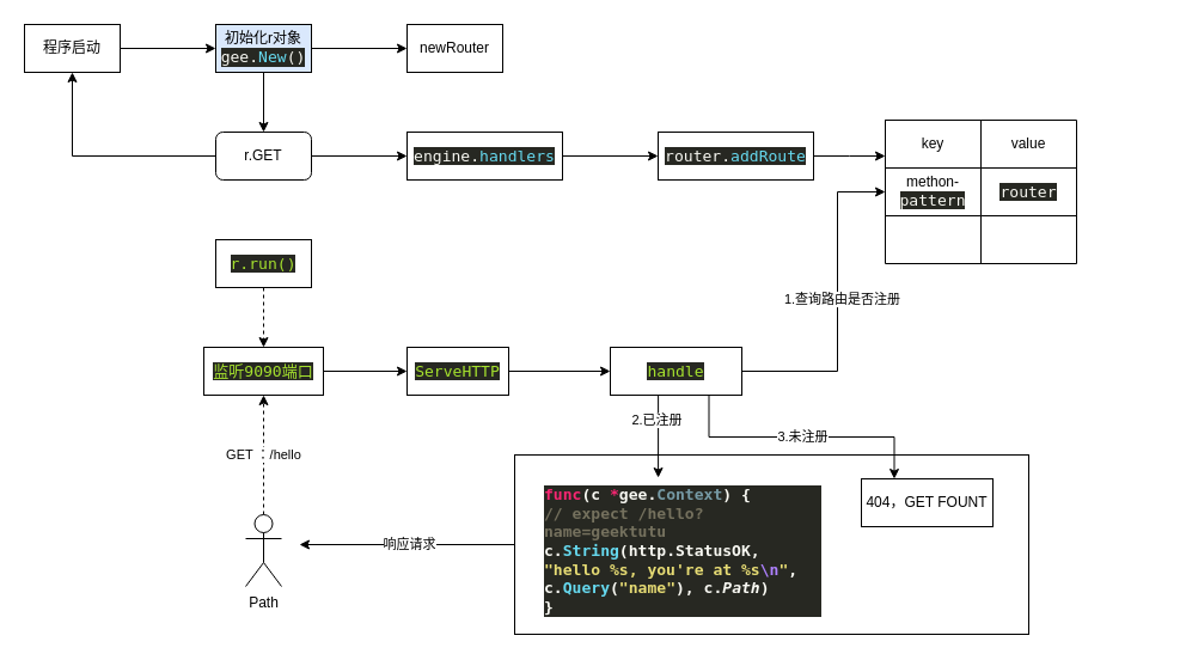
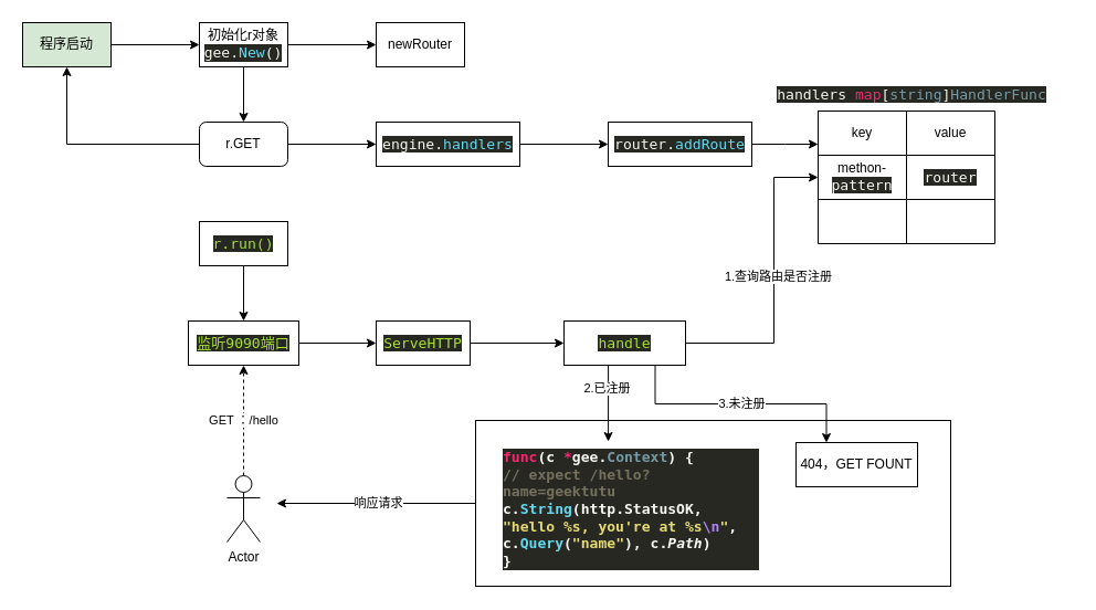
  <mxCell id="0" />
  <mxCell id="1" parent="0" />
  <mxCell id="2" style="edgeStyle=orthogonalEdgeStyle;rounded=0;orthogonalLoop=1;jettySize=auto;html=1;exitX=0;exitY=0.5;exitDx=0;exitDy=0;" edge="1" parent="1" source="4"><mxGeometry relative="1" as="geometry"><mxPoint x="250" y="455" as="targetPoint" /></mxGeometry></mxCell>
  <mxCell id="3" value="响应请求" style="edgeLabel;html=1;align=center;verticalAlign=middle;resizable=0;points=[];" vertex="1" connectable="0" parent="2"><mxGeometry x="-0.011" y="-1" relative="1" as="geometry"><mxPoint as="offset" /></mxGeometry></mxCell>
  <mxCell id="4" value="" style="rounded=0;whiteSpace=wrap;html=1;gradientColor=none;" vertex="1" parent="1"><mxGeometry x="430" y="380" width="430" height="150" as="geometry" /></mxCell>
  <mxCell id="5" value="" style="edgeStyle=orthogonalEdgeStyle;rounded=0;orthogonalLoop=1;jettySize=auto;html=1;" edge="1" parent="1" source="6" target="9"><mxGeometry relative="1" as="geometry" /></mxCell>
- <mxCell id="6" value="程序启动" style="rounded=0;whiteSpace=wrap;html=1;" vertex="1" parent="1"><mxGeometry x="20" y="20" width="80" height="40" as="geometry" /></mxCell>
+ <mxCell id="6" value="程序启动" style="rounded=0;whiteSpace=wrap;html=1;fillColor=#d5e8d4;" vertex="1" parent="1"><mxGeometry x="20" y="20" width="80" height="40" as="geometry" /></mxCell>
  <mxCell id="7" value="" style="edgeStyle=orthogonalEdgeStyle;rounded=0;orthogonalLoop=1;jettySize=auto;html=1;" edge="1" parent="1" source="9" target="10"><mxGeometry relative="1" as="geometry" /></mxCell>
  <mxCell id="8" style="edgeStyle=orthogonalEdgeStyle;rounded=0;orthogonalLoop=1;jettySize=auto;html=1;entryX=0.5;entryY=0;entryDx=0;entryDy=0;" edge="1" parent="1" source="9" target="13"><mxGeometry relative="1" as="geometry" /></mxCell>
- <mxCell id="9" value="初始化r对象&lt;br&gt;&lt;div style=&quot;background-color: rgb(39, 40, 34); color: rgb(248, 248, 242); font-family: &amp;quot;JetBrains Mono&amp;quot;, monospace; font-size: 9.8pt;&quot;&gt;gee.&lt;span style=&quot;color:#66d9ef;&quot;&gt;New&lt;/span&gt;()&lt;/div&gt;" style="rounded=0;whiteSpace=wrap;html=1;fillColor=#dae8fc;" vertex="1" parent="1"><mxGeometry x="180" y="20" width="80" height="40" as="geometry" /></mxCell>
+ <mxCell id="9" value="初始化r对象&lt;br&gt;&lt;div style=&quot;background-color: rgb(39, 40, 34); color: rgb(248, 248, 242); font-family: &amp;quot;JetBrains Mono&amp;quot;, monospace; font-size: 9.8pt;&quot;&gt;gee.&lt;span style=&quot;color:#66d9ef;&quot;&gt;New&lt;/span&gt;()&lt;/div&gt;" style="rounded=0;whiteSpace=wrap;html=1;" vertex="1" parent="1"><mxGeometry x="180" y="20" width="80" height="40" as="geometry" /></mxCell>
  <mxCell id="10" value="newRouter" style="rounded=0;whiteSpace=wrap;html=1;" vertex="1" parent="1"><mxGeometry x="340" y="20" width="80" height="40" as="geometry" /></mxCell>
  <mxCell id="11" value="" style="edgeStyle=orthogonalEdgeStyle;rounded=0;orthogonalLoop=1;jettySize=auto;html=1;" edge="1" parent="1" source="13" target="15"><mxGeometry relative="1" as="geometry" /></mxCell>
  <mxCell id="12" value="" style="edgeStyle=orthogonalEdgeStyle;rounded=0;orthogonalLoop=1;jettySize=auto;html=1;" edge="1" parent="1" source="13" target="6"><mxGeometry relative="1" as="geometry" /></mxCell>
  <mxCell id="13" value="r.GET" style="whiteSpace=wrap;html=1;gradientColor=none;rounded=1;" vertex="1" parent="1"><mxGeometry x="180" y="110" width="80" height="40" as="geometry" /></mxCell>
  <mxCell id="14" value="" style="edgeStyle=orthogonalEdgeStyle;rounded=0;orthogonalLoop=1;jettySize=auto;html=1;" edge="1" parent="1" source="15" target="17"><mxGeometry relative="1" as="geometry" /></mxCell>
  <mxCell id="15" value="&lt;div style=&quot;background-color: rgb(39, 40, 34); color: rgb(248, 248, 242); font-family: &amp;quot;JetBrains Mono&amp;quot;, monospace; font-size: 9.8pt;&quot;&gt;engine.&lt;span style=&quot;color:#66d9ef;&quot;&gt;handlers&lt;/span&gt;&lt;/div&gt;" style="rounded=0;whiteSpace=wrap;html=1;gradientColor=none;" vertex="1" parent="1"><mxGeometry x="340" y="110" width="130" height="40" as="geometry" /></mxCell>
  <mxCell id="16" style="edgeStyle=orthogonalEdgeStyle;rounded=0;orthogonalLoop=1;jettySize=auto;html=1;exitX=1;exitY=0.5;exitDx=0;exitDy=0;entryX=0;entryY=0.5;entryDx=0;entryDy=0;" edge="1" parent="1" source="17"><mxGeometry relative="1" as="geometry"><mxPoint x="740" y="130" as="targetPoint" /></mxGeometry></mxCell>
  <mxCell id="17" value="&lt;div style=&quot;background-color: rgb(39, 40, 34); color: rgb(248, 248, 242); font-family: &amp;quot;JetBrains Mono&amp;quot;, monospace; font-size: 9.8pt;&quot;&gt;&lt;div style=&quot;font-size: 9.8pt;&quot;&gt;router.&lt;span style=&quot;color:#66d9ef;&quot;&gt;addRoute&lt;/span&gt;&lt;/div&gt;&lt;/div&gt;" style="rounded=0;whiteSpace=wrap;html=1;gradientColor=none;" vertex="1" parent="1"><mxGeometry x="550" y="110" width="130" height="40" as="geometry" /></mxCell>
+ <mxCell id="18" value="&lt;div style=&quot;background-color: rgb(39, 40, 34); color: rgb(248, 248, 242); font-family: &amp;quot;JetBrains Mono&amp;quot;, monospace; font-size: 9.8pt;&quot;&gt;handlers &lt;span style=&quot;color:#f92672;&quot;&gt;map&lt;/span&gt;[&lt;span style=&quot;color:#769aa5;&quot;&gt;string&lt;/span&gt;]&lt;span style=&quot;color:#769aa5;&quot;&gt;HandlerFunc&lt;/span&gt;&lt;/div&gt;" style="text;html=1;strokeColor=none;fillColor=none;align=center;verticalAlign=middle;whiteSpace=wrap;rounded=0;" vertex="1" parent="1"><mxGeometry x="680" y="70" width="290" height="30" as="geometry" /></mxCell>
  <mxCell id="19" value="" style="shape=table;startSize=0;container=1;collapsible=0;childLayout=tableLayout;gradientColor=none;" vertex="1" parent="1"><mxGeometry x="740" y="100" width="160" height="120" as="geometry" /></mxCell>
  <mxCell id="20" value="" style="shape=tableRow;horizontal=0;startSize=0;swimlaneHead=0;swimlaneBody=0;top=0;left=0;bottom=0;right=0;collapsible=0;dropTarget=0;fillColor=none;points=[[0,0.5],[1,0.5]];portConstraint=eastwest;" vertex="1" parent="19"><mxGeometry width="160" height="40" as="geometry" /></mxCell>
  <mxCell id="21" value="key" style="shape=partialRectangle;html=1;whiteSpace=wrap;connectable=0;overflow=hidden;fillColor=none;top=0;left=0;bottom=0;right=0;pointerEvents=1;" vertex="1" parent="20"><mxGeometry width="80" height="40" as="geometry"><mxRectangle width="80" height="40" as="alternateBounds" /></mxGeometry></mxCell>
  <mxCell id="22" value="value" style="shape=partialRectangle;html=1;whiteSpace=wrap;connectable=0;overflow=hidden;fillColor=none;top=0;left=0;bottom=0;right=0;pointerEvents=1;" vertex="1" parent="20"><mxGeometry x="80" width="80" height="40" as="geometry"><mxRectangle width="80" height="40" as="alternateBounds" /></mxGeometry></mxCell>
  <mxCell id="23" value="" style="shape=tableRow;horizontal=0;startSize=0;swimlaneHead=0;swimlaneBody=0;top=0;left=0;bottom=0;right=0;collapsible=0;dropTarget=0;fillColor=none;points=[[0,0.5],[1,0.5]];portConstraint=eastwest;" vertex="1" parent="19"><mxGeometry y="40" width="160" height="40" as="geometry" /></mxCell>
  <mxCell id="24" value="methon-&lt;span style=&quot;background-color: rgb(39, 40, 34); color: rgb(248, 248, 242); font-family: &amp;quot;JetBrains Mono&amp;quot;, monospace; font-size: 9.8pt;&quot;&gt;pattern&lt;/span&gt;" style="shape=partialRectangle;html=1;whiteSpace=wrap;connectable=0;overflow=hidden;fillColor=none;top=0;left=0;bottom=0;right=0;pointerEvents=1;" vertex="1" parent="23"><mxGeometry width="80" height="40" as="geometry"><mxRectangle width="80" height="40" as="alternateBounds" /></mxGeometry></mxCell>
  <mxCell id="25" value="&lt;div style=&quot;background-color: rgb(39, 40, 34); color: rgb(248, 248, 242); font-family: &amp;quot;JetBrains Mono&amp;quot;, monospace; font-size: 9.8pt;&quot;&gt;router&lt;/div&gt;" style="shape=partialRectangle;html=1;whiteSpace=wrap;connectable=0;overflow=hidden;fillColor=none;top=0;left=0;bottom=0;right=0;pointerEvents=1;" vertex="1" parent="23"><mxGeometry x="80" width="80" height="40" as="geometry"><mxRectangle width="80" height="40" as="alternateBounds" /></mxGeometry></mxCell>
  <mxCell id="26" value="" style="shape=tableRow;horizontal=0;startSize=0;swimlaneHead=0;swimlaneBody=0;top=0;left=0;bottom=0;right=0;collapsible=0;dropTarget=0;fillColor=none;points=[[0,0.5],[1,0.5]];portConstraint=eastwest;" vertex="1" parent="19"><mxGeometry y="80" width="160" height="40" as="geometry" /></mxCell>
  <mxCell id="27" value="" style="shape=partialRectangle;html=1;whiteSpace=wrap;connectable=0;overflow=hidden;fillColor=none;top=0;left=0;bottom=0;right=0;pointerEvents=1;" vertex="1" parent="26"><mxGeometry width="80" height="40" as="geometry"><mxRectangle width="80" height="40" as="alternateBounds" /></mxGeometry></mxCell>
  <mxCell id="28" value="" style="shape=partialRectangle;html=1;whiteSpace=wrap;connectable=0;overflow=hidden;fillColor=none;top=0;left=0;bottom=0;right=0;pointerEvents=1;" vertex="1" parent="26"><mxGeometry x="80" width="80" height="40" as="geometry"><mxRectangle width="80" height="40" as="alternateBounds" /></mxGeometry></mxCell>
- <mxCell id="29" value="" style="edgeStyle=orthogonalEdgeStyle;rounded=0;orthogonalLoop=1;jettySize=auto;html=1;dashed=1;" edge="1" parent="1" source="30" target="32"><mxGeometry relative="1" as="geometry" /></mxCell>
+ <mxCell id="29" value="" style="edgeStyle=orthogonalEdgeStyle;rounded=0;orthogonalLoop=1;jettySize=auto;html=1;" edge="1" parent="1" source="30" target="32"><mxGeometry relative="1" as="geometry" /></mxCell>
  <mxCell id="30" value="&lt;div style=&quot;background-color: rgb(39, 40, 34); font-family: &amp;quot;JetBrains Mono&amp;quot;, monospace; font-size: 9.8pt;&quot;&gt;&lt;font color=&quot;#a6e22e&quot;&gt;r.run()&lt;/font&gt;&lt;/div&gt;" style="rounded=0;whiteSpace=wrap;html=1;gradientColor=none;" vertex="1" parent="1"><mxGeometry x="180" y="200" width="80" height="40" as="geometry" /></mxCell>
  <mxCell id="31" style="edgeStyle=orthogonalEdgeStyle;rounded=0;orthogonalLoop=1;jettySize=auto;html=1;exitX=1;exitY=0.5;exitDx=0;exitDy=0;entryX=0;entryY=0.5;entryDx=0;entryDy=0;" edge="1" parent="1" source="32" target="36"><mxGeometry relative="1" as="geometry" /></mxCell>
  <mxCell id="32" value="&lt;div style=&quot;background-color: rgb(39, 40, 34); font-family: &amp;quot;JetBrains Mono&amp;quot;, monospace; font-size: 9.8pt;&quot;&gt;&lt;font color=&quot;#a6e22e&quot;&gt;监听9090端口&lt;/font&gt;&lt;/div&gt;" style="rounded=0;whiteSpace=wrap;html=1;gradientColor=none;" vertex="1" parent="1"><mxGeometry x="170" y="290" width="100" height="40" as="geometry" /></mxCell>
  <mxCell id="33" value="GET ：/hello" style="edgeStyle=orthogonalEdgeStyle;rounded=0;orthogonalLoop=1;jettySize=auto;html=1;entryX=0.5;entryY=1;entryDx=0;entryDy=0;dashed=1;" edge="1" parent="1" source="34" target="32"><mxGeometry relative="1" as="geometry" /></mxCell>
- <mxCell id="34" value="Path" style="shape=umlActor;verticalLabelPosition=bottom;verticalAlign=top;html=1;outlineConnect=0;gradientColor=none;" vertex="1" parent="1"><mxGeometry x="205" y="430" width="30" height="60" as="geometry" /></mxCell>
+ <mxCell id="34" value="Actor" style="shape=umlActor;verticalLabelPosition=bottom;verticalAlign=top;html=1;outlineConnect=0;gradientColor=none;" vertex="1" parent="1"><mxGeometry x="205" y="430" width="30" height="60" as="geometry" /></mxCell>
  <mxCell id="35" value="" style="edgeStyle=orthogonalEdgeStyle;rounded=0;orthogonalLoop=1;jettySize=auto;html=1;" edge="1" parent="1" source="36" target="42"><mxGeometry relative="1" as="geometry" /></mxCell>
  <mxCell id="36" value="&lt;div style=&quot;background-color: rgb(39, 40, 34); font-family: &amp;quot;JetBrains Mono&amp;quot;, monospace; font-size: 9.8pt;&quot;&gt;&lt;div style=&quot;color: rgb(248, 248, 242); font-size: 9.8pt;&quot;&gt;&lt;span style=&quot;color:#a6e22e;&quot;&gt;ServeHTTP&lt;/span&gt;&lt;/div&gt;&lt;/div&gt;" style="rounded=0;whiteSpace=wrap;html=1;gradientColor=none;" vertex="1" parent="1"><mxGeometry x="340" y="290" width="85" height="40" as="geometry" /></mxCell>
  <mxCell id="37" style="edgeStyle=orthogonalEdgeStyle;rounded=0;orthogonalLoop=1;jettySize=auto;html=1;exitX=1;exitY=0.5;exitDx=0;exitDy=0;entryX=0;entryY=0.5;entryDx=0;entryDy=0;" edge="1" parent="1" source="42" target="23"><mxGeometry relative="1" as="geometry"><Array as="points"><mxPoint x="700" y="310" /><mxPoint x="700" y="160" /></Array></mxGeometry></mxCell>
  <mxCell id="38" value="1.查询路由是否注册" style="edgeLabel;html=1;align=center;verticalAlign=middle;resizable=0;points=[];" vertex="1" connectable="0" parent="37"><mxGeometry x="0.047" y="-3" relative="1" as="geometry"><mxPoint as="offset" /></mxGeometry></mxCell>
  <mxCell id="39" style="edgeStyle=orthogonalEdgeStyle;rounded=0;orthogonalLoop=1;jettySize=auto;html=1;exitX=0.5;exitY=1;exitDx=0;exitDy=0;entryX=0.417;entryY=-0.008;entryDx=0;entryDy=0;entryPerimeter=0;" edge="1" parent="1" source="42" target="43"><mxGeometry relative="1" as="geometry"><Array as="points"><mxPoint x="550" y="330" /></Array></mxGeometry></mxCell>
  <mxCell id="40" value="2.已注册" style="edgeLabel;html=1;align=center;verticalAlign=middle;resizable=0;points=[];" vertex="1" connectable="0" parent="39"><mxGeometry x="-0.161" y="-2" relative="1" as="geometry"><mxPoint as="offset" /></mxGeometry></mxCell>
  <mxCell id="41" value="3.未注册" style="edgeStyle=orthogonalEdgeStyle;rounded=0;orthogonalLoop=1;jettySize=auto;html=1;exitX=0.75;exitY=1;exitDx=0;exitDy=0;entryX=0.25;entryY=0;entryDx=0;entryDy=0;" edge="1" parent="1" source="42" target="44"><mxGeometry relative="1" as="geometry" /></mxCell>
  <mxCell id="42" value="&lt;div style=&quot;background-color: rgb(39, 40, 34); font-family: &amp;quot;JetBrains Mono&amp;quot;, monospace; font-size: 9.8pt;&quot;&gt;&lt;div style=&quot;color: rgb(248, 248, 242); font-size: 9.8pt;&quot;&gt;&lt;div style=&quot;font-size: 9.8pt;&quot;&gt;&lt;span style=&quot;color:#a6e22e;&quot;&gt;handle&lt;/span&gt;&lt;/div&gt;&lt;/div&gt;&lt;/div&gt;" style="rounded=0;whiteSpace=wrap;html=1;gradientColor=none;" vertex="1" parent="1"><mxGeometry x="510" y="290" width="110" height="40" as="geometry" /></mxCell>
  <mxCell id="43" value="&lt;h1&gt;&lt;div style=&quot;background-color: rgb(39, 40, 34); color: rgb(248, 248, 242); font-family: &amp;quot;JetBrains Mono&amp;quot;, monospace; font-size: 9.8pt;&quot;&gt;&lt;span style=&quot;color:#f92672;&quot;&gt;func&lt;/span&gt;(c &lt;span style=&quot;color:#f92672;&quot;&gt;*&lt;/span&gt;gee.&lt;span style=&quot;color:#769aa5;&quot;&gt;Context&lt;/span&gt;) {&lt;br&gt;    &lt;span style=&quot;color:#75715e;&quot;&gt;// expect /hello?name=geektutu&lt;br&gt;&lt;/span&gt;&lt;span style=&quot;color:#75715e;&quot;&gt;    &lt;/span&gt;c.&lt;span style=&quot;color:#66d9ef;&quot;&gt;String&lt;/span&gt;(http.StatusOK, &lt;span style=&quot;color:#e6db74;&quot;&gt;&quot;hello %s, you're at %s&lt;/span&gt;&lt;span style=&quot;color:#ae81ff;&quot;&gt;\n&lt;/span&gt;&lt;span style=&quot;color:#e6db74;&quot;&gt;&quot;&lt;/span&gt;, c.&lt;span style=&quot;color:#66d9ef;&quot;&gt;Query&lt;/span&gt;(&lt;span style=&quot;color:#e6db74;&quot;&gt;&quot;name&quot;&lt;/span&gt;), c.&lt;span style=&quot;font-style:italic;&quot;&gt;Path&lt;/span&gt;)&lt;br&gt;}&lt;/div&gt;&lt;/h1&gt;" style="text;html=1;strokeColor=none;fillColor=none;spacing=5;spacingTop=-20;whiteSpace=wrap;overflow=hidden;rounded=0;" vertex="1" parent="1"><mxGeometry x="450" y="400" width="240" height="120" as="geometry" /></mxCell>
  <mxCell id="44" value="404，GET FOUNT" style="rounded=0;whiteSpace=wrap;html=1;gradientColor=none;" vertex="1" parent="1"><mxGeometry x="720" y="400" width="110" height="40" as="geometry" /></mxCell>
